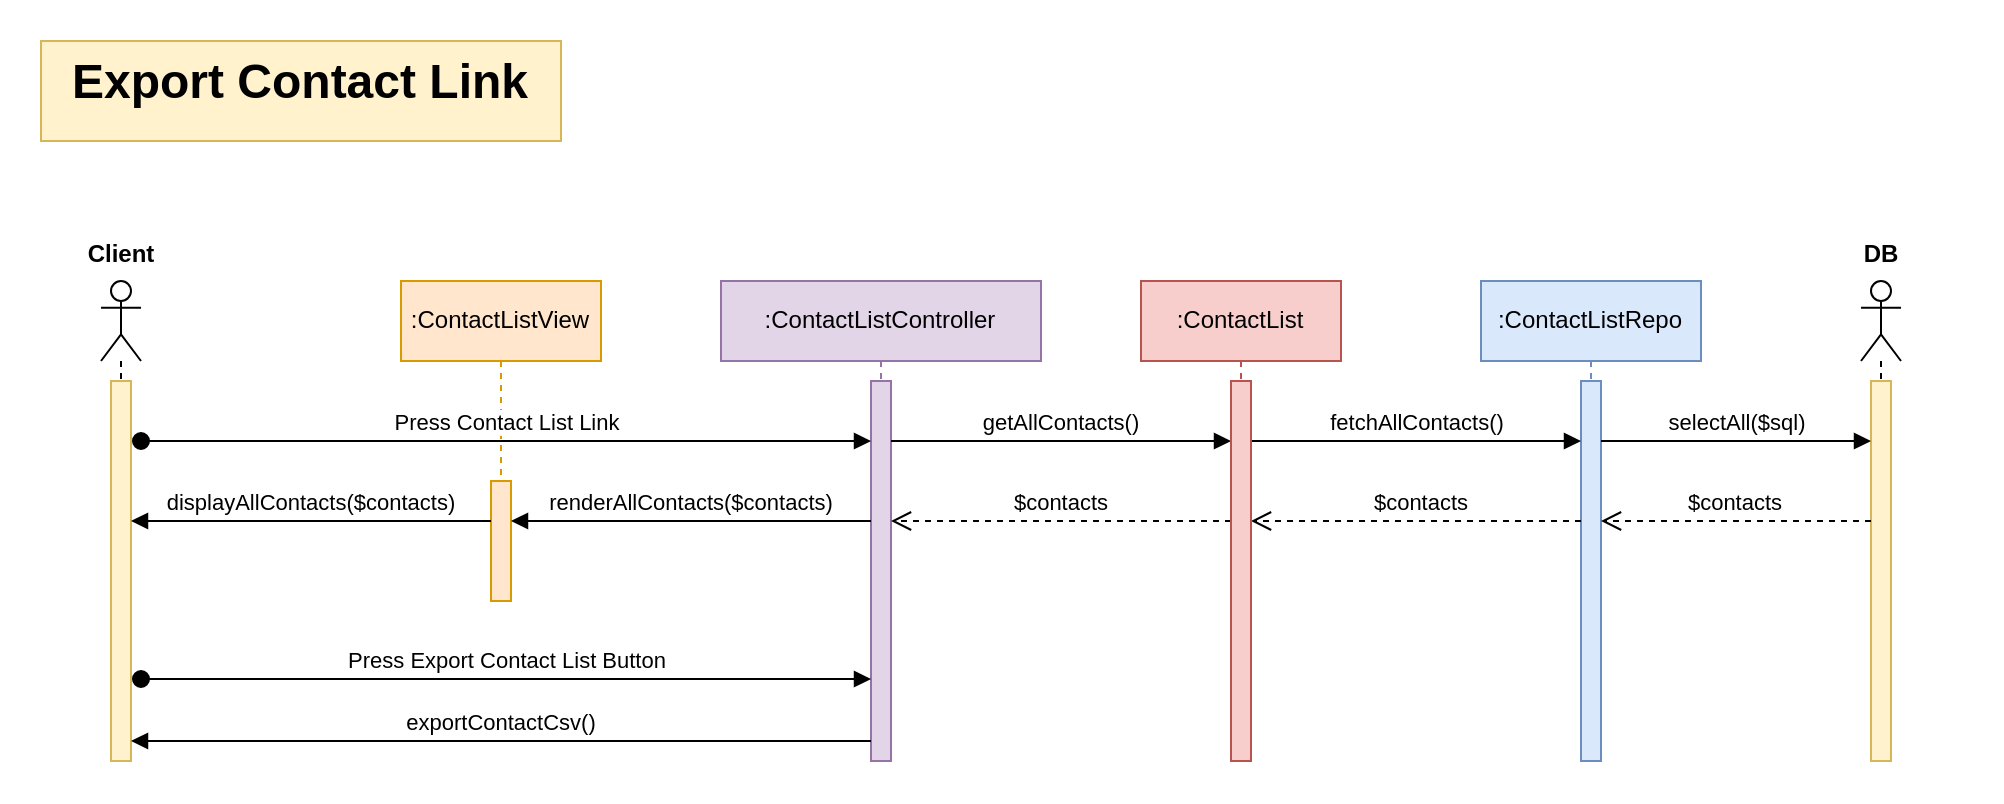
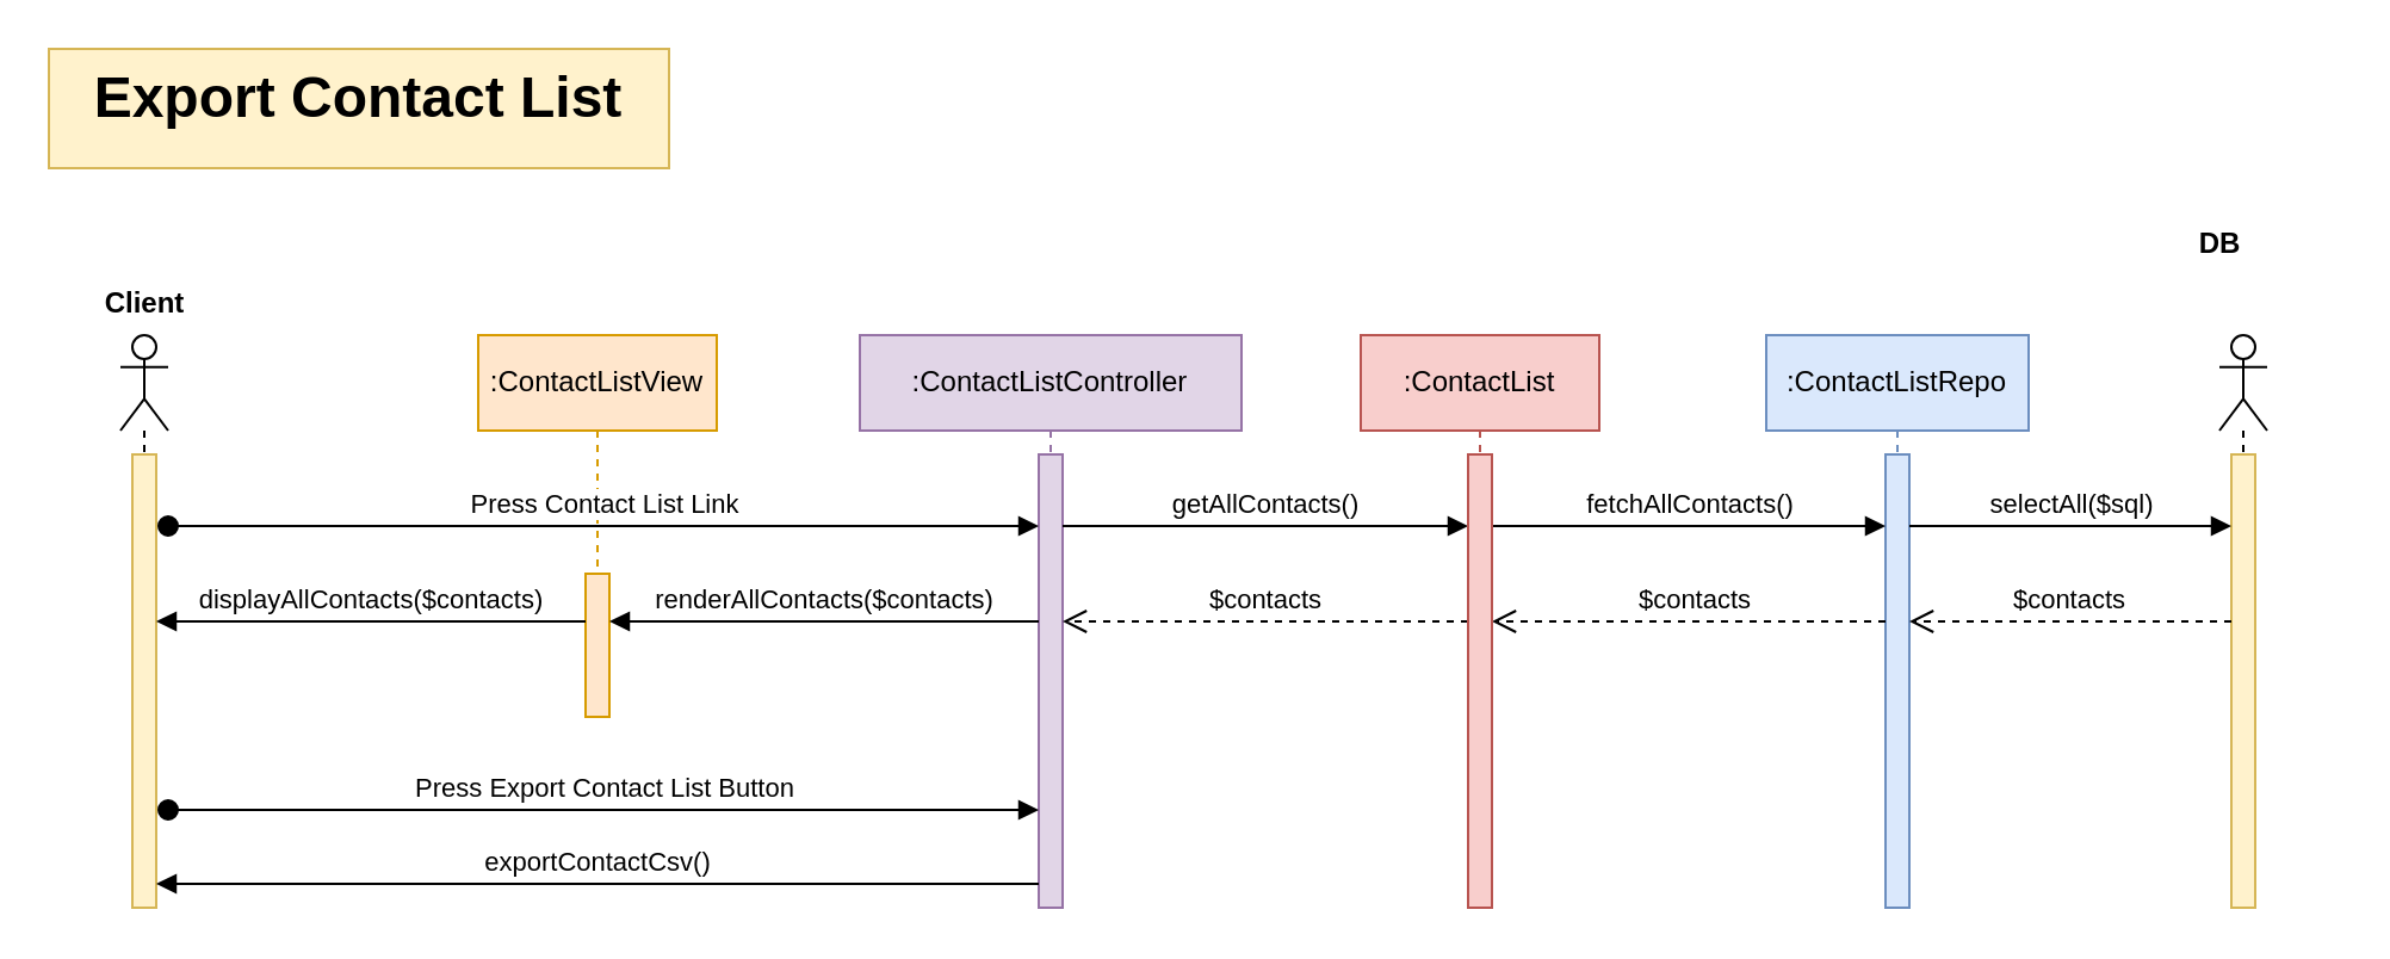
  <mxCell id="0" />
  <mxCell id="1" parent="0" />
- <mxCell id="2" value="&lt;h1 style=&quot;margin-top: 0px;&quot;&gt;Export Contact Link&lt;/h1&gt;" style="text;html=1;whiteSpace=wrap;overflow=hidden;rounded=0;align=center;fillColor=#fff2cc;strokeColor=#d6b656;" parent="1" vertex="1"><mxGeometry x="20" y="20" width="260" height="50" as="geometry" /></mxCell>
+ <mxCell id="2" value="&lt;h1 style=&quot;margin-top: 0px;&quot;&gt;Export Contact List&lt;/h1&gt;" style="text;html=1;whiteSpace=wrap;overflow=hidden;rounded=0;align=center;fillColor=#fff2cc;strokeColor=#d6b656;" parent="1" vertex="1"><mxGeometry x="20" y="20" width="260" height="50" as="geometry" /></mxCell>
  <mxCell id="3" value="" style="shape=umlLifeline;perimeter=lifelinePerimeter;whiteSpace=wrap;html=1;container=1;dropTarget=0;collapsible=0;recursiveResize=0;outlineConnect=0;portConstraint=eastwest;newEdgeStyle={&quot;curved&quot;:0,&quot;rounded&quot;:0};participant=umlActor;" parent="1" vertex="1"><mxGeometry x="50" y="140" width="20" height="240" as="geometry" /></mxCell>
  <mxCell id="4" value="" style="html=1;points=[[0,0,0,0,5],[0,1,0,0,-5],[1,0,0,0,5],[1,1,0,0,-5]];perimeter=orthogonalPerimeter;outlineConnect=0;targetShapes=umlLifeline;portConstraint=eastwest;newEdgeStyle={&quot;curved&quot;:0,&quot;rounded&quot;:0};fillColor=#fff2cc;strokeColor=#d6b656;" parent="3" vertex="1"><mxGeometry x="5" y="50" width="10" height="190" as="geometry" /></mxCell>
  <mxCell id="5" value="" style="shape=umlLifeline;perimeter=lifelinePerimeter;whiteSpace=wrap;html=1;container=1;dropTarget=0;collapsible=0;recursiveResize=0;outlineConnect=0;portConstraint=eastwest;newEdgeStyle={&quot;curved&quot;:0,&quot;rounded&quot;:0};participant=umlActor;" parent="1" vertex="1"><mxGeometry x="930" y="140" width="20" height="240" as="geometry" /></mxCell>
  <mxCell id="6" value="" style="html=1;points=[[0,0,0,0,5],[0,1,0,0,-5],[1,0,0,0,5],[1,1,0,0,-5]];perimeter=orthogonalPerimeter;outlineConnect=0;targetShapes=umlLifeline;portConstraint=eastwest;newEdgeStyle={&quot;curved&quot;:0,&quot;rounded&quot;:0};fillColor=#fff2cc;strokeColor=#d6b656;" parent="5" vertex="1"><mxGeometry x="5" y="50" width="10" height="190" as="geometry" /></mxCell>
  <mxCell id="7" value="Client" style="text;align=center;fontStyle=1;verticalAlign=middle;spacingLeft=3;spacingRight=3;strokeColor=none;rotatable=0;points=[[0,0.5],[1,0.5]];portConstraint=eastwest;html=1;" parent="1" vertex="1"><mxGeometry x="20" y="114" width="80" height="26" as="geometry" /></mxCell>
- <mxCell id="8" value="DB" style="text;align=center;fontStyle=1;verticalAlign=middle;spacingLeft=3;spacingRight=3;strokeColor=none;rotatable=0;points=[[0,0.5],[1,0.5]];portConstraint=eastwest;html=1;" parent="1" vertex="1"><mxGeometry x="900" y="114" width="80" height="26" as="geometry" /></mxCell>
+ <mxCell id="8" value="DB" style="text;align=center;fontStyle=1;verticalAlign=middle;spacingLeft=3;spacingRight=3;strokeColor=none;rotatable=0;points=[[0,0.5],[1,0.5]];portConstraint=eastwest;html=1;" parent="1" vertex="1"><mxGeometry x="890" y="89" width="80" height="26" as="geometry" /></mxCell>
  <mxCell id="9" value=":ContactListView" style="shape=umlLifeline;perimeter=lifelinePerimeter;whiteSpace=wrap;html=1;container=1;dropTarget=0;collapsible=0;recursiveResize=0;outlineConnect=0;portConstraint=eastwest;newEdgeStyle={&quot;curved&quot;:0,&quot;rounded&quot;:0};fillColor=#ffe6cc;strokeColor=#d79b00;" parent="1" vertex="1"><mxGeometry x="200" y="140" width="100" height="160" as="geometry" /></mxCell>
  <mxCell id="10" value="" style="html=1;points=[[0,0,0,0,5],[0,1,0,0,-5],[1,0,0,0,5],[1,1,0,0,-5]];perimeter=orthogonalPerimeter;outlineConnect=0;targetShapes=umlLifeline;portConstraint=eastwest;newEdgeStyle={&quot;curved&quot;:0,&quot;rounded&quot;:0};fillColor=#ffe6cc;strokeColor=#d79b00;" parent="9" vertex="1"><mxGeometry x="45" y="100" width="10" height="60" as="geometry" /></mxCell>
  <mxCell id="11" value=":ContactListController" style="shape=umlLifeline;perimeter=lifelinePerimeter;whiteSpace=wrap;html=1;container=1;dropTarget=0;collapsible=0;recursiveResize=0;outlineConnect=0;portConstraint=eastwest;newEdgeStyle={&quot;curved&quot;:0,&quot;rounded&quot;:0};fillColor=#e1d5e7;strokeColor=#9673a6;" parent="1" vertex="1"><mxGeometry x="360" y="140" width="160" height="240" as="geometry" /></mxCell>
  <mxCell id="12" value="" style="html=1;points=[[0,0,0,0,5],[0,1,0,0,-5],[1,0,0,0,5],[1,1,0,0,-5]];perimeter=orthogonalPerimeter;outlineConnect=0;targetShapes=umlLifeline;portConstraint=eastwest;newEdgeStyle={&quot;curved&quot;:0,&quot;rounded&quot;:0};fillColor=#e1d5e7;strokeColor=#9673a6;" parent="11" vertex="1"><mxGeometry x="75" y="50" width="10" height="190" as="geometry" /></mxCell>
  <mxCell id="13" value=":ContactList" style="shape=umlLifeline;perimeter=lifelinePerimeter;whiteSpace=wrap;html=1;container=1;dropTarget=0;collapsible=0;recursiveResize=0;outlineConnect=0;portConstraint=eastwest;newEdgeStyle={&quot;curved&quot;:0,&quot;rounded&quot;:0};fillColor=#f8cecc;strokeColor=#b85450;" parent="1" vertex="1"><mxGeometry x="570" y="140" width="100" height="160" as="geometry" /></mxCell>
  <mxCell id="14" value=":ContactListRepo" style="shape=umlLifeline;perimeter=lifelinePerimeter;whiteSpace=wrap;html=1;container=1;dropTarget=0;collapsible=0;recursiveResize=0;outlineConnect=0;portConstraint=eastwest;newEdgeStyle={&quot;curved&quot;:0,&quot;rounded&quot;:0};fillColor=#dae8fc;strokeColor=#6c8ebf;" parent="1" vertex="1"><mxGeometry x="740" y="140" width="110" height="240" as="geometry" /></mxCell>
  <mxCell id="15" value="" style="html=1;points=[[0,0,0,0,5],[0,1,0,0,-5],[1,0,0,0,5],[1,1,0,0,-5]];perimeter=orthogonalPerimeter;outlineConnect=0;targetShapes=umlLifeline;portConstraint=eastwest;newEdgeStyle={&quot;curved&quot;:0,&quot;rounded&quot;:0};fillColor=#dae8fc;strokeColor=#6c8ebf;" parent="14" vertex="1"><mxGeometry x="50" y="50" width="10" height="190" as="geometry" /></mxCell>
  <mxCell id="16" value="Press Contact List Link" style="html=1;verticalAlign=bottom;startArrow=oval;startFill=1;endArrow=block;startSize=8;curved=0;rounded=0;" parent="1" target="12" edge="1"><mxGeometry width="60" relative="1" as="geometry"><mxPoint x="70" y="220" as="sourcePoint" /><mxPoint x="430" y="220" as="targetPoint" /></mxGeometry></mxCell>
  <mxCell id="17" value="getAllContacts()" style="html=1;verticalAlign=bottom;endArrow=block;curved=0;rounded=0;" parent="1" target="26" edge="1"><mxGeometry x="0.003" width="80" relative="1" as="geometry"><mxPoint x="445" y="220" as="sourcePoint" /><mxPoint x="610" y="220" as="targetPoint" /><mxPoint as="offset" /></mxGeometry></mxCell>
  <mxCell id="18" value="fetchAllContacts()" style="html=1;verticalAlign=bottom;endArrow=block;curved=0;rounded=0;" parent="1" edge="1"><mxGeometry width="80" relative="1" as="geometry"><mxPoint x="625" y="220" as="sourcePoint" /><mxPoint x="790" y="220" as="targetPoint" /></mxGeometry></mxCell>
  <mxCell id="19" value="selectAll($sql)" style="html=1;verticalAlign=bottom;endArrow=block;curved=0;rounded=0;" parent="1" target="6" edge="1"><mxGeometry width="80" relative="1" as="geometry"><mxPoint x="800" y="220" as="sourcePoint" /><mxPoint x="930" y="220" as="targetPoint" /></mxGeometry></mxCell>
  <mxCell id="20" value="$contacts" style="html=1;verticalAlign=bottom;endArrow=open;dashed=1;endSize=8;curved=0;rounded=0;" parent="1" source="6" edge="1"><mxGeometry relative="1" as="geometry"><mxPoint x="930" y="260" as="sourcePoint" /><mxPoint x="800" y="260" as="targetPoint" /></mxGeometry></mxCell>
  <mxCell id="21" value="$contacts" style="html=1;verticalAlign=bottom;endArrow=open;dashed=1;endSize=8;curved=0;rounded=0;" parent="1" edge="1"><mxGeometry y="45" relative="1" as="geometry"><mxPoint x="665.306" y="266" as="sourcePoint" /><mxPoint x="665.306" y="266" as="targetPoint" /><mxPoint x="45" y="-6" as="offset" /></mxGeometry></mxCell>
  <mxCell id="22" value="$contacts" style="html=1;verticalAlign=bottom;endArrow=open;dashed=1;endSize=8;curved=0;rounded=0;" parent="1" edge="1"><mxGeometry relative="1" as="geometry"><mxPoint x="615" y="260" as="sourcePoint" /><mxPoint x="445" y="260" as="targetPoint" /></mxGeometry></mxCell>
  <mxCell id="23" value="renderAllContacts($contacts)" style="html=1;verticalAlign=bottom;endArrow=block;curved=0;rounded=0;" parent="1" edge="1"><mxGeometry width="80" relative="1" as="geometry"><mxPoint x="435" y="260" as="sourcePoint" /><mxPoint x="255" y="260" as="targetPoint" /></mxGeometry></mxCell>
  <mxCell id="24" value="displayAllContacts($contacts)" style="html=1;verticalAlign=bottom;endArrow=block;curved=0;rounded=0;" parent="1" edge="1"><mxGeometry width="80" relative="1" as="geometry"><mxPoint x="245" y="260" as="sourcePoint" /><mxPoint x="65" y="260" as="targetPoint" /></mxGeometry></mxCell>
  <mxCell id="25" value="" style="html=1;verticalAlign=bottom;endArrow=open;dashed=1;endSize=8;curved=0;rounded=0;" parent="1" target="26" edge="1"><mxGeometry relative="1" as="geometry"><mxPoint x="790" y="260" as="sourcePoint" /><mxPoint x="620" y="260" as="targetPoint" /></mxGeometry></mxCell>
  <mxCell id="26" value="" style="html=1;points=[[0,0,0,0,5],[0,1,0,0,-5],[1,0,0,0,5],[1,1,0,0,-5]];perimeter=orthogonalPerimeter;outlineConnect=0;targetShapes=umlLifeline;portConstraint=eastwest;newEdgeStyle={&quot;curved&quot;:0,&quot;rounded&quot;:0};fillColor=#f8cecc;strokeColor=#b85450;" parent="1" vertex="1"><mxGeometry x="615" y="190" width="10" height="190" as="geometry" /></mxCell>
  <mxCell id="27" value="Press Export Contact List Button" style="html=1;verticalAlign=bottom;startArrow=oval;startFill=1;endArrow=block;startSize=8;curved=0;rounded=0;" parent="1" edge="1"><mxGeometry width="60" relative="1" as="geometry"><mxPoint x="70" y="339" as="sourcePoint" /><mxPoint x="435" y="339" as="targetPoint" /></mxGeometry></mxCell>
  <mxCell id="28" value="exportContactCsv()" style="html=1;verticalAlign=bottom;endArrow=block;curved=0;rounded=0;" parent="1" target="4" edge="1"><mxGeometry width="80" relative="1" as="geometry"><mxPoint x="435" y="370" as="sourcePoint" /><mxPoint x="70" y="370" as="targetPoint" /></mxGeometry></mxCell>
